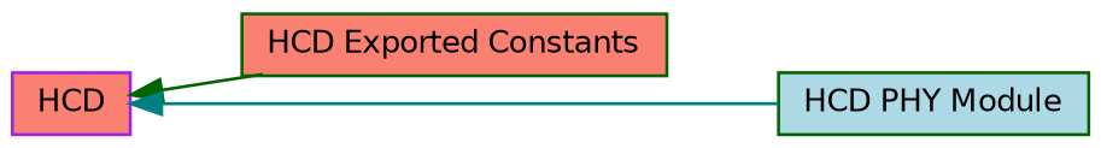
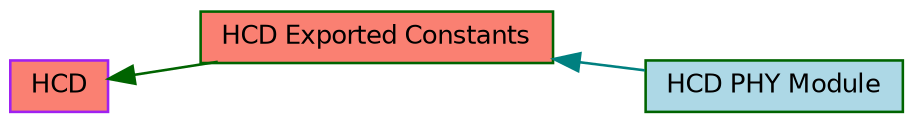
  digraph {
    rankdir=LR
    node [color=darkgreen fillcolor=salmon fontname=Helvetica fontsize=10 shape=record style=filled]
    edge [dir=back fontname=Helvetica fontsize=10 labelfontname=Helvetica labelfontsize=10 shape=plaintext style=solid]
    n1 [color=purple height=0.2 label=HCD width=0.4]
    n2 [fontcolor=black height=0.2 label="HCD Exported Constants" width=0.4]
    n3 [fillcolor=lightblue height=0.2 label="HCD PHY Module" width=0.4]
    n1 -> n2 [color=darkgreen]
-   n1 -> n3 [color=teal]
+   n2 -> n3 [color=teal]
  }
